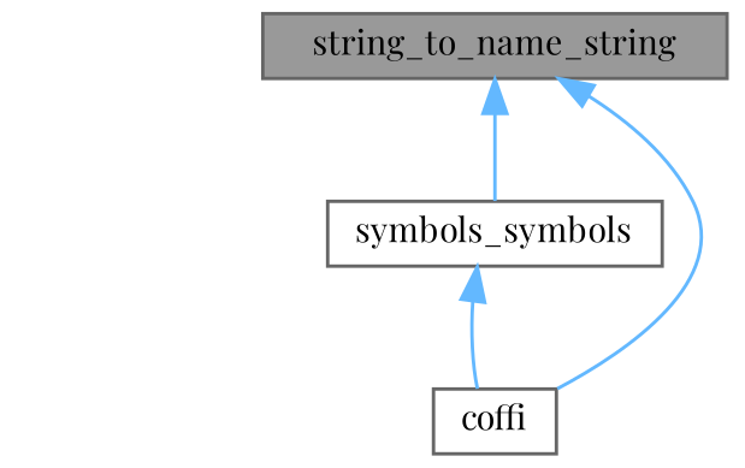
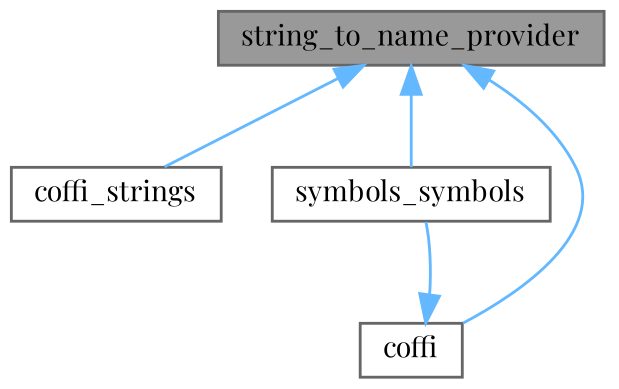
  digraph {
    fontname="Playfair Display"
    node [color=gray40 fillcolor=white fontname="Playfair Display" fontsize=10 shape=box style=filled]
    edge [color=steelblue1 dir=back fontname="Playfair Display" fontsize=10 labelfontname=Helvetica labelfontsize=10 style=solid]
-   n1 [fillcolor=grey60 fontcolor=black height=0.2 label=string_to_name_string width=0.4]
+   n1 [fillcolor=grey60 fontcolor=black height=0.2 label=string_to_name_provider width=0.4]
+   n2 [height=0.2 label=coffi_strings width=0.4]
    n3 [height=0.2 label=symbols_symbols width=0.4]
    n4 [height=0.2 label=coffi width=0.4]
+   n1 -> n2
    n1 -> n3
    n1 -> n4
-   n3 -> n4
+   n4 -> n3
  }
